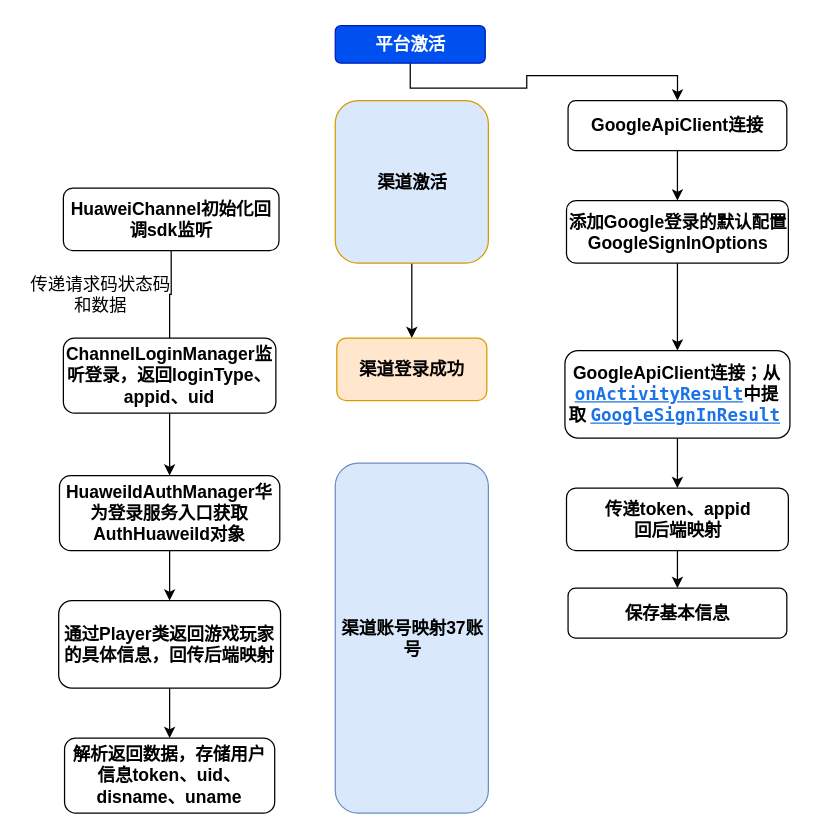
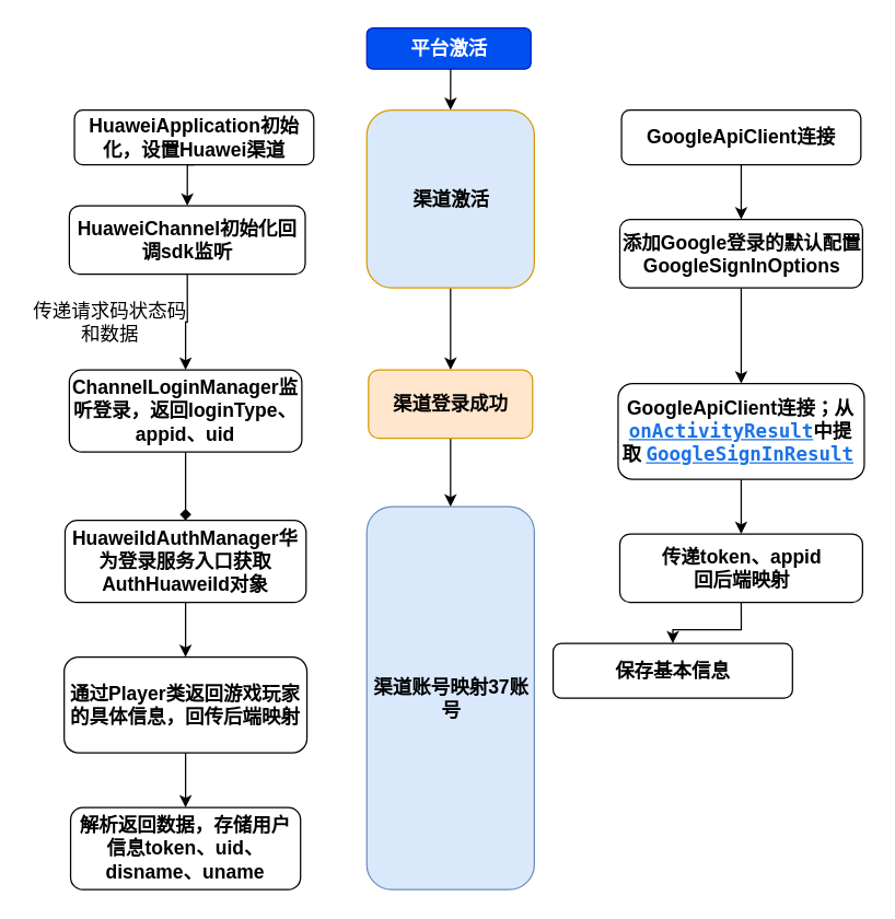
  <mxCell id="0" />
  <mxCell id="1" parent="0" />
- <mxCell id="4" style="edgeStyle=orthogonalEdgeStyle;rounded=0;orthogonalLoop=1;jettySize=auto;html=1;exitX=0.5;exitY=1;exitDx=0;exitDy=0;entryX=0.5;entryY=0;entryDx=0;entryDy=0;endArrow=none;" edge="1" parent="1" source="5" target="7"><mxGeometry relative="1" as="geometry" /></mxCell>
+ <mxCell id="2" style="edgeStyle=orthogonalEdgeStyle;rounded=0;orthogonalLoop=1;jettySize=auto;html=1;exitX=0.5;exitY=1;exitDx=0;exitDy=0;entryX=0.5;entryY=0;entryDx=0;entryDy=0;" edge="1" parent="1" source="3" target="5"><mxGeometry relative="1" as="geometry" /></mxCell>
+ <mxCell id="3" value="HuaweiApplication初始化，设置Huawei渠道" style="rounded=1;whiteSpace=wrap;html=1;fontSize=14;glass=0;strokeWidth=1;shadow=0;fontStyle=1" parent="1" vertex="1"><mxGeometry x="53.75" y="80" width="175" height="40" as="geometry" /></mxCell>
+ <mxCell id="4" style="edgeStyle=orthogonalEdgeStyle;rounded=0;orthogonalLoop=1;jettySize=auto;html=1;exitX=0.5;exitY=1;exitDx=0;exitDy=0;entryX=0.5;entryY=0;entryDx=0;entryDy=0;" edge="1" parent="1" source="5" target="7"><mxGeometry relative="1" as="geometry" /></mxCell>
  <mxCell id="5" value="HuaweiChannel初始化回调sdk监听" style="rounded=1;whiteSpace=wrap;html=1;fontSize=14;glass=0;strokeWidth=1;shadow=0;fontStyle=1" vertex="1" parent="1"><mxGeometry x="50" y="150" width="172.5" height="50" as="geometry" /></mxCell>
- <mxCell id="6" style="edgeStyle=orthogonalEdgeStyle;rounded=0;orthogonalLoop=1;jettySize=auto;html=1;exitX=0.5;exitY=1;exitDx=0;exitDy=0;entryX=0.5;entryY=0;entryDx=0;entryDy=0;" edge="1" parent="1" source="7" target="16"><mxGeometry relative="1" as="geometry" /></mxCell>
+ <mxCell id="6" style="edgeStyle=orthogonalEdgeStyle;rounded=0;orthogonalLoop=1;jettySize=auto;html=1;exitX=0.5;exitY=1;exitDx=0;exitDy=0;entryX=0.5;entryY=0;entryDx=0;entryDy=0;endArrow=diamond;" edge="1" parent="1" source="7" target="16"><mxGeometry relative="1" as="geometry" /></mxCell>
  <mxCell id="7" value="ChannelLoginManager监听登录，返回loginType、appid、uid" style="rounded=1;whiteSpace=wrap;html=1;fontSize=14;glass=0;strokeWidth=1;shadow=0;fontStyle=1" vertex="1" parent="1"><mxGeometry x="50" y="270" width="170" height="60" as="geometry" /></mxCell>
- <mxCell id="8" style="edgeStyle=orthogonalEdgeStyle;rounded=0;orthogonalLoop=1;jettySize=auto;html=1;exitX=0.5;exitY=1;exitDx=0;exitDy=0;" edge="1" parent="1" source="9" target="21"><mxGeometry relative="1" as="geometry" /></mxCell>
+ <mxCell id="8" style="edgeStyle=orthogonalEdgeStyle;rounded=0;orthogonalLoop=1;jettySize=auto;html=1;exitX=0.5;exitY=1;exitDx=0;exitDy=0;entryX=0.5;entryY=0;entryDx=0;entryDy=0;" edge="1" parent="1" source="9" target="11"><mxGeometry relative="1" as="geometry" /></mxCell>
  <mxCell id="9" value="平台激活" style="rounded=1;whiteSpace=wrap;html=1;fontSize=14;glass=0;strokeWidth=1;shadow=0;fontStyle=1;fillColor=#0050ef;strokeColor=#001DBC;fontColor=#ffffff;" vertex="1" parent="1"><mxGeometry x="267.5" y="20" width="120" height="30" as="geometry" /></mxCell>
  <mxCell id="10" style="edgeStyle=orthogonalEdgeStyle;rounded=0;orthogonalLoop=1;jettySize=auto;html=1;exitX=0.5;exitY=1;exitDx=0;exitDy=0;" edge="1" parent="1" source="11" target="14"><mxGeometry relative="1" as="geometry" /></mxCell>
  <mxCell id="11" value="渠道激活" style="rounded=1;whiteSpace=wrap;html=1;fontSize=14;glass=0;strokeWidth=1;shadow=0;fillColor=#dae8fc;strokeColor=#d79b00;fontStyle=1;" vertex="1" parent="1"><mxGeometry x="267.5" y="80" width="122.5" height="130" as="geometry" /></mxCell>
  <mxCell id="12" value="渠道账号映射37账号" style="rounded=1;whiteSpace=wrap;html=1;fontSize=14;glass=0;strokeWidth=1;shadow=0;fontStyle=1;fillColor=#dae8fc;strokeColor=#6c8ebf;" vertex="1" parent="1"><mxGeometry x="267.5" y="370" width="122.5" height="280" as="geometry" /></mxCell>
+ <mxCell id="13" style="edgeStyle=orthogonalEdgeStyle;rounded=0;orthogonalLoop=1;jettySize=auto;html=1;exitX=0.5;exitY=1;exitDx=0;exitDy=0;entryX=0.5;entryY=0;entryDx=0;entryDy=0;" edge="1" parent="1" source="14" target="12"><mxGeometry relative="1" as="geometry" /></mxCell>
  <mxCell id="14" value="渠道登录成功" style="rounded=1;whiteSpace=wrap;html=1;fontSize=14;glass=0;strokeWidth=1;shadow=0;fillColor=#ffe6cc;strokeColor=#d79b00;fontStyle=1" vertex="1" parent="1"><mxGeometry x="268.75" y="270" width="120" height="50" as="geometry" /></mxCell>
  <mxCell id="15" style="edgeStyle=orthogonalEdgeStyle;rounded=0;orthogonalLoop=1;jettySize=auto;html=1;exitX=0.5;exitY=1;exitDx=0;exitDy=0;entryX=0.5;entryY=0;entryDx=0;entryDy=0;" edge="1" parent="1" source="16" target="18"><mxGeometry relative="1" as="geometry" /></mxCell>
  <mxCell id="16" value="HuaweiIdAuthManager华为登录服务入口获取AuthHuaweiId对象" style="rounded=1;whiteSpace=wrap;html=1;fontSize=14;glass=0;strokeWidth=1;shadow=0;fontStyle=1" vertex="1" parent="1"><mxGeometry x="46.88" y="380" width="176.25" height="60" as="geometry" /></mxCell>
  <mxCell id="17" style="edgeStyle=orthogonalEdgeStyle;rounded=0;orthogonalLoop=1;jettySize=auto;html=1;exitX=0.5;exitY=1;exitDx=0;exitDy=0;entryX=0.5;entryY=0;entryDx=0;entryDy=0;" edge="1" parent="1" source="18" target="19"><mxGeometry relative="1" as="geometry" /></mxCell>
  <mxCell id="18" value="通过Player类返回游戏玩家的具体信息，回传后端映射" style="rounded=1;whiteSpace=wrap;html=1;fontSize=14;glass=0;strokeWidth=1;shadow=0;fontStyle=1" vertex="1" parent="1"><mxGeometry x="46.25" y="480" width="177.5" height="70" as="geometry" /></mxCell>
  <mxCell id="19" value="解析返回数据，存储用户信息token、uid、disname、uname" style="rounded=1;whiteSpace=wrap;html=1;fontSize=14;glass=0;strokeWidth=1;shadow=0;fontStyle=1" vertex="1" parent="1"><mxGeometry x="50.94" y="590" width="168.12" height="60" as="geometry" /></mxCell>
  <mxCell id="20" style="edgeStyle=orthogonalEdgeStyle;rounded=0;orthogonalLoop=1;jettySize=auto;html=1;exitX=0.5;exitY=1;exitDx=0;exitDy=0;entryX=0.5;entryY=0;entryDx=0;entryDy=0;" edge="1" parent="1" source="21" target="23"><mxGeometry relative="1" as="geometry" /></mxCell>
  <mxCell id="21" value="GoogleApiClient连接" style="rounded=1;whiteSpace=wrap;html=1;fontSize=14;glass=0;strokeWidth=1;shadow=0;fontStyle=1" vertex="1" parent="1"><mxGeometry x="453.75" y="80" width="175" height="40" as="geometry" /></mxCell>
  <mxCell id="22" style="edgeStyle=orthogonalEdgeStyle;rounded=0;orthogonalLoop=1;jettySize=auto;html=1;exitX=0.5;exitY=1;exitDx=0;exitDy=0;entryX=0.5;entryY=0;entryDx=0;entryDy=0;fontSize=14;" edge="1" parent="1" source="23" target="25"><mxGeometry relative="1" as="geometry" /></mxCell>
  <mxCell id="23" value="添加Google登录的默认配置GoogleSignInOptions" style="rounded=1;whiteSpace=wrap;html=1;fontSize=14;glass=0;strokeWidth=1;shadow=0;fontStyle=1" vertex="1" parent="1"><mxGeometry x="452.5" y="160" width="177.5" height="50" as="geometry" /></mxCell>
  <mxCell id="24" style="edgeStyle=orthogonalEdgeStyle;rounded=0;orthogonalLoop=1;jettySize=auto;html=1;exitX=0.5;exitY=1;exitDx=0;exitDy=0;entryX=0.5;entryY=0;entryDx=0;entryDy=0;" edge="1" parent="1" source="25" target="27"><mxGeometry relative="1" as="geometry" /></mxCell>
  <mxCell id="25" value="GoogleApiClient连接；从&lt;a href=&quot;https://developer.android.com/reference/android/app/Activity.html#onActivityResult(int,%20int,%20android.content.Intent)&quot; style=&quot;font-family: &amp;quot;roboto mono&amp;quot;, monospace; font-size: 14px; text-align: left; box-sizing: inherit; color: rgb(26, 115, 232); outline: 0px;&quot;&gt;onActivityResult&lt;/a&gt;中提取&lt;span style=&quot;color: rgb(32, 33, 36); font-family: roboto, &amp;quot;noto sans&amp;quot;, &amp;quot;noto sans jp&amp;quot;, &amp;quot;noto sans kr&amp;quot;, &amp;quot;noto naskh arabic&amp;quot;, &amp;quot;noto sans thai&amp;quot;, &amp;quot;noto sans hebrew&amp;quot;, &amp;quot;noto sans bengali&amp;quot;, sans-serif; font-size: 14px; text-align: left; background-color: rgba(255, 255, 255, 0.95);&quot;&gt;&amp;nbsp;&lt;/span&gt;&lt;code translate=&quot;no&quot; dir=&quot;ltr&quot; style=&quot;box-sizing: inherit; background: 0px center rgba(255, 255, 255, 0.95); color: rgb(55, 71, 79); font-stretch: normal; font-size: 14px; line-height: 1; font-family: &amp;quot;roboto mono&amp;quot;, monospace; padding: 0px; text-align: left; word-break: normal; direction: ltr;&quot;&gt;&lt;a href=&quot;https://developers.google.com/android/reference/com/google/android/gms/auth/api/signin/GoogleSignInResult&quot; style=&quot;box-sizing: inherit; color: rgb(26, 115, 232); outline: 0px; font-size: 14px;&quot;&gt;GoogleSignInResult&lt;/a&gt;&lt;/code&gt;&lt;span style=&quot;color: rgb(32, 33, 36); font-family: roboto, &amp;quot;noto sans&amp;quot;, &amp;quot;noto sans jp&amp;quot;, &amp;quot;noto sans kr&amp;quot;, &amp;quot;noto naskh arabic&amp;quot;, &amp;quot;noto sans thai&amp;quot;, &amp;quot;noto sans hebrew&amp;quot;, &amp;quot;noto sans bengali&amp;quot;, sans-serif; font-size: 14px; text-align: left; background-color: rgba(255, 255, 255, 0.95);&quot;&gt;&amp;nbsp;&lt;/span&gt;" style="rounded=1;whiteSpace=wrap;html=1;fontSize=14;glass=0;strokeWidth=1;shadow=0;fontStyle=1" vertex="1" parent="1"><mxGeometry x="451.25" y="280" width="180" height="70" as="geometry" /></mxCell>
  <mxCell id="26" style="edgeStyle=orthogonalEdgeStyle;rounded=0;orthogonalLoop=1;jettySize=auto;html=1;exitX=0.5;exitY=1;exitDx=0;exitDy=0;entryX=0.5;entryY=0;entryDx=0;entryDy=0;" edge="1" parent="1" source="27" target="28"><mxGeometry relative="1" as="geometry" /></mxCell>
  <mxCell id="27" value="传递token、appid&lt;br&gt;回后端映射" style="rounded=1;whiteSpace=wrap;html=1;fontSize=14;glass=0;strokeWidth=1;shadow=0;fontStyle=1" vertex="1" parent="1"><mxGeometry x="452.5" y="390" width="177.5" height="50" as="geometry" /></mxCell>
- <mxCell id="28" value="保存基本信息" style="rounded=1;whiteSpace=wrap;html=1;fontSize=14;glass=0;strokeWidth=1;shadow=0;fontStyle=1" vertex="1" parent="1"><mxGeometry x="453.75" y="470" width="175" height="40" as="geometry" /></mxCell>
+ <mxCell id="28" value="保存基本信息" style="rounded=1;whiteSpace=wrap;html=1;fontSize=14;glass=0;strokeWidth=1;shadow=0;fontStyle=1" vertex="1" parent="1"><mxGeometry x="403.75" y="470" width="175" height="40" as="geometry" /></mxCell>
  <mxCell id="29" value="&lt;span style=&quot;&quot;&gt;传递请求码状态码和数据&lt;/span&gt;" style="text;html=1;strokeColor=none;fillColor=none;align=center;verticalAlign=middle;whiteSpace=wrap;rounded=0;fontSize=14;fontStyle=0" vertex="1" parent="1"><mxGeometry x="20" y="220" width="120" height="30" as="geometry" /></mxCell>
